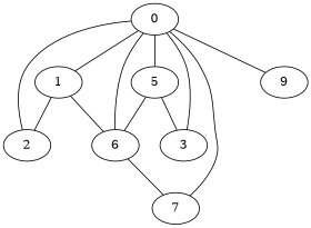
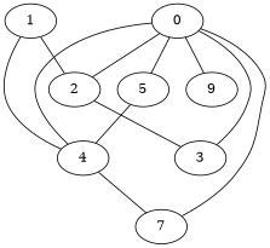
  strict graph {
    node [bipartite=1]
    0 [bipartite=0]
    1
    2
    3
    5
-   6
+   6 [label=4]
    7
    9
-   0 -- 1
    0 -- 2
    0 -- 3
    0 -- 5
    0 -- 6
    0 -- 7
    0 -- 9
    1 -- 2
    1 -- 6
-   5 -- 3
+   2 -- 3
    5 -- 6
    6 -- 7
  }
